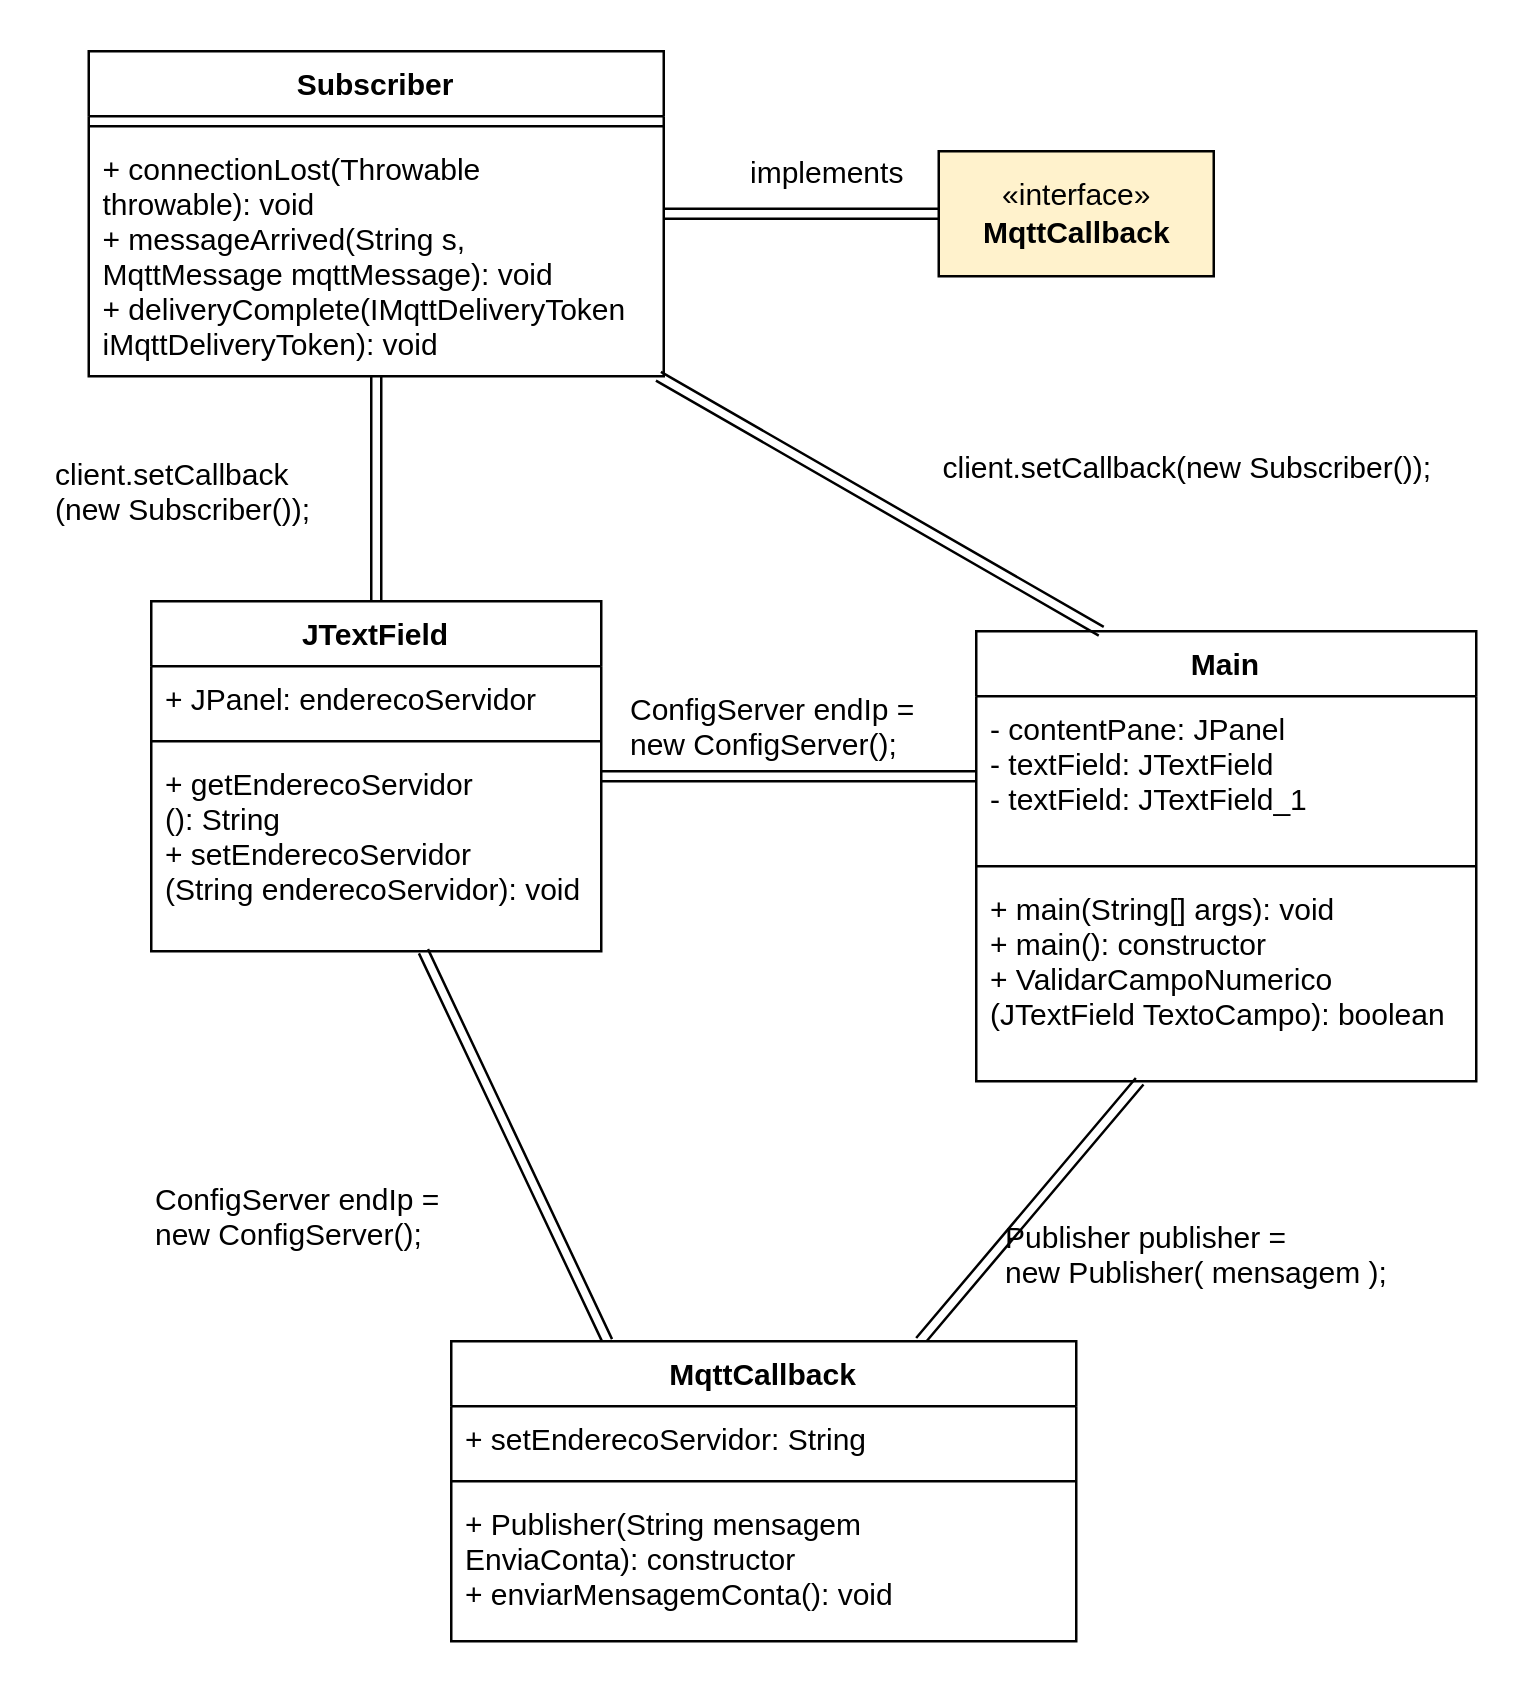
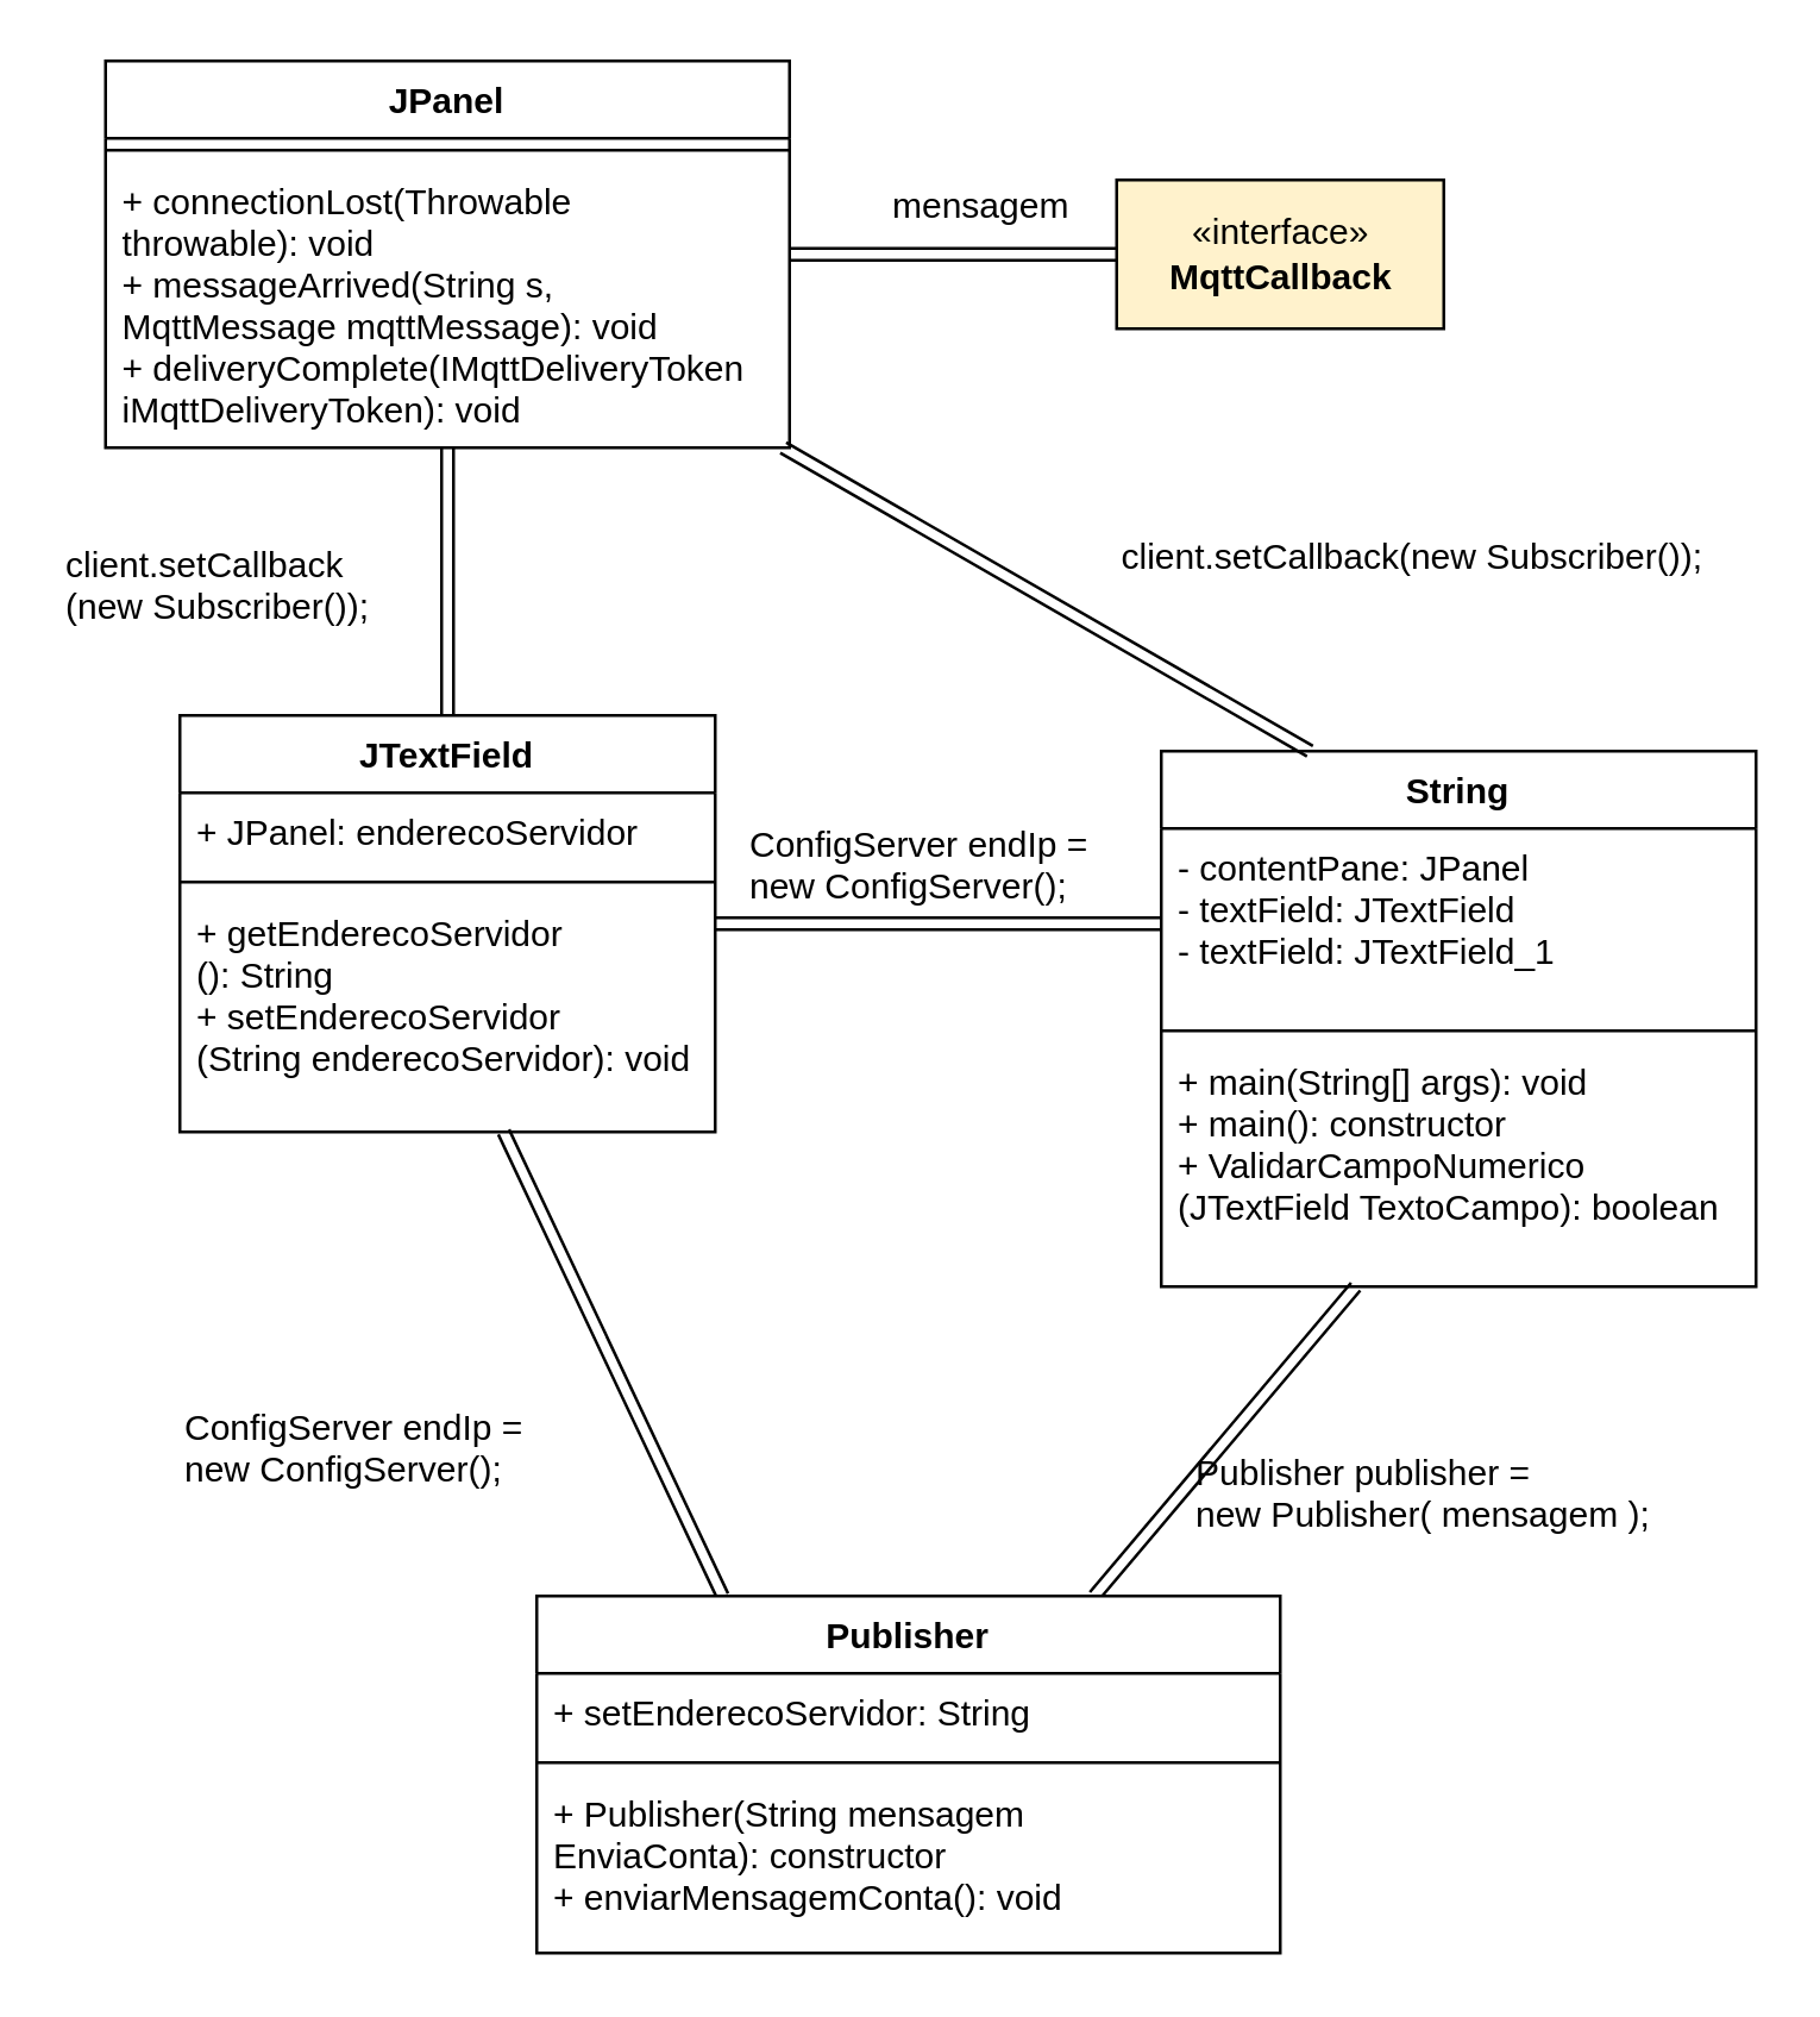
  <mxCell id="0" />
  <mxCell id="1" parent="0" />
  <mxCell id="2" style="edgeStyle=none;shape=link;rounded=0;orthogonalLoop=1;jettySize=auto;html=1;entryX=0;entryY=0.5;entryDx=0;entryDy=0;" parent="1" source="3" target="9" edge="1"><mxGeometry relative="1" as="geometry" /></mxCell>
  <mxCell id="3" value="JTextField" style="swimlane;fontStyle=1;align=center;verticalAlign=top;childLayout=stackLayout;horizontal=1;startSize=26;horizontalStack=0;resizeParent=1;resizeParentMax=0;resizeLast=0;collapsible=1;marginBottom=0;" parent="1" vertex="1"><mxGeometry x="60" y="240" width="180" height="140" as="geometry" /></mxCell>
  <mxCell id="4" value="+ JPanel: enderecoServidor" style="text;strokeColor=none;fillColor=none;align=left;verticalAlign=top;spacingLeft=4;spacingRight=4;overflow=hidden;rotatable=0;points=[[0,0.5],[1,0.5]];portConstraint=eastwest;" parent="3" vertex="1"><mxGeometry y="26" width="180" height="26" as="geometry" /></mxCell>
  <mxCell id="5" value="" style="line;strokeWidth=1;fillColor=none;align=left;verticalAlign=middle;spacingTop=-1;spacingLeft=3;spacingRight=3;rotatable=0;labelPosition=right;points=[];portConstraint=eastwest;" parent="3" vertex="1"><mxGeometry y="52" width="180" height="8" as="geometry" /></mxCell>
  <mxCell id="6" value="+ getEnderecoServidor&#10;(): String&#10;+ setEnderecoServidor&#10;(String enderecoServidor): void" style="text;strokeColor=none;fillColor=none;align=left;verticalAlign=top;spacingLeft=4;spacingRight=4;overflow=hidden;rotatable=0;points=[[0,0.5],[1,0.5]];portConstraint=eastwest;" parent="3" vertex="1"><mxGeometry y="60" width="180" height="80" as="geometry" /></mxCell>
  <mxCell id="7" style="edgeStyle=none;shape=link;rounded=0;orthogonalLoop=1;jettySize=auto;html=1;entryX=0.75;entryY=0;entryDx=0;entryDy=0;" parent="1" source="11" target="14" edge="1"><mxGeometry relative="1" as="geometry"><mxPoint x="489" y="510" as="sourcePoint" /><mxPoint x="488" y="540" as="targetPoint" /></mxGeometry></mxCell>
- <mxCell id="8" value="Main" style="swimlane;fontStyle=1;align=center;verticalAlign=top;childLayout=stackLayout;horizontal=1;startSize=26;horizontalStack=0;resizeParent=1;resizeParentMax=0;resizeLast=0;collapsible=1;marginBottom=0;" parent="1" vertex="1"><mxGeometry x="390" y="252" width="200" height="180" as="geometry" /></mxCell>
+ <mxCell id="8" value="String" style="swimlane;fontStyle=1;align=center;verticalAlign=top;childLayout=stackLayout;horizontal=1;startSize=26;horizontalStack=0;resizeParent=1;resizeParentMax=0;resizeLast=0;collapsible=1;marginBottom=0;" parent="1" vertex="1"><mxGeometry x="390" y="252" width="200" height="180" as="geometry" /></mxCell>
  <mxCell id="9" value="- contentPane: JPanel&#10;- textField: JTextField&#10;- textField: JTextField_1" style="text;strokeColor=none;fillColor=none;align=left;verticalAlign=top;spacingLeft=4;spacingRight=4;overflow=hidden;rotatable=0;points=[[0,0.5],[1,0.5]];portConstraint=eastwest;" parent="8" vertex="1"><mxGeometry y="26" width="200" height="64" as="geometry" /></mxCell>
  <mxCell id="10" value="" style="line;strokeWidth=1;fillColor=none;align=left;verticalAlign=middle;spacingTop=-1;spacingLeft=3;spacingRight=3;rotatable=0;labelPosition=right;points=[];portConstraint=eastwest;" parent="8" vertex="1"><mxGeometry y="90" width="200" height="8" as="geometry" /></mxCell>
  <mxCell id="11" value="+ main(String[] args): void&#10;+ main(): constructor&#10;+ ValidarCampoNumerico&#10;(JTextField TextoCampo): boolean" style="text;strokeColor=none;fillColor=none;align=left;verticalAlign=top;spacingLeft=4;spacingRight=4;overflow=hidden;rotatable=0;points=[[0,0.5],[1,0.5]];portConstraint=eastwest;" parent="8" vertex="1"><mxGeometry y="98" width="200" height="82" as="geometry" /></mxCell>
  <mxCell id="12" value="ConfigServer endIp = &lt;br&gt;new ConfigServer();" style="text;html=1;resizable=0;points=[];autosize=1;align=left;verticalAlign=top;spacingTop=-4;" parent="1" vertex="1"><mxGeometry x="250" y="274" width="130" height="30" as="geometry" /></mxCell>
  <mxCell id="13" style="edgeStyle=none;shape=link;rounded=0;orthogonalLoop=1;jettySize=auto;html=1;exitX=0.25;exitY=0;exitDx=0;exitDy=0;" parent="1" source="14" target="6" edge="1"><mxGeometry relative="1" as="geometry" /></mxCell>
- <mxCell id="14" value="MqttCallback" style="swimlane;fontStyle=1;align=center;verticalAlign=top;childLayout=stackLayout;horizontal=1;startSize=26;horizontalStack=0;resizeParent=1;resizeParentMax=0;resizeLast=0;collapsible=1;marginBottom=0;" parent="1" vertex="1"><mxGeometry x="180" y="536" width="250" height="120" as="geometry" /></mxCell>
+ <mxCell id="14" value="Publisher" style="swimlane;fontStyle=1;align=center;verticalAlign=top;childLayout=stackLayout;horizontal=1;startSize=26;horizontalStack=0;resizeParent=1;resizeParentMax=0;resizeLast=0;collapsible=1;marginBottom=0;" parent="1" vertex="1"><mxGeometry x="180" y="536" width="250" height="120" as="geometry" /></mxCell>
  <mxCell id="15" value="+ setEnderecoServidor: String" style="text;strokeColor=none;fillColor=none;align=left;verticalAlign=top;spacingLeft=4;spacingRight=4;overflow=hidden;rotatable=0;points=[[0,0.5],[1,0.5]];portConstraint=eastwest;" parent="14" vertex="1"><mxGeometry y="26" width="250" height="26" as="geometry" /></mxCell>
  <mxCell id="16" value="" style="line;strokeWidth=1;fillColor=none;align=left;verticalAlign=middle;spacingTop=-1;spacingLeft=3;spacingRight=3;rotatable=0;labelPosition=right;points=[];portConstraint=eastwest;" parent="14" vertex="1"><mxGeometry y="52" width="250" height="8" as="geometry" /></mxCell>
  <mxCell id="17" value="+ Publisher(String mensagem&#10;EnviaConta): constructor&#10;+ enviarMensagemConta(): void" style="text;strokeColor=none;fillColor=none;align=left;verticalAlign=top;spacingLeft=4;spacingRight=4;overflow=hidden;rotatable=0;points=[[0,0.5],[1,0.5]];portConstraint=eastwest;" parent="14" vertex="1"><mxGeometry y="60" width="250" height="60" as="geometry" /></mxCell>
  <mxCell id="18" value="Publisher publisher = &lt;br&gt;new Publisher( mensagem );" style="text;html=1;resizable=0;points=[];autosize=1;align=left;verticalAlign=top;spacingTop=-4;" parent="1" vertex="1"><mxGeometry x="400" y="485" width="170" height="30" as="geometry" /></mxCell>
  <mxCell id="19" value="ConfigServer endIp = &lt;br&gt;new ConfigServer();" style="text;html=1;resizable=0;points=[];autosize=1;align=left;verticalAlign=top;spacingTop=-4;" parent="1" vertex="1"><mxGeometry x="60" y="470" width="130" height="30" as="geometry" /></mxCell>
  <mxCell id="20" style="edgeStyle=none;shape=link;rounded=0;orthogonalLoop=1;jettySize=auto;html=1;entryX=0.5;entryY=0;entryDx=0;entryDy=0;" parent="1" source="23" target="3" edge="1"><mxGeometry relative="1" as="geometry" /></mxCell>
  <mxCell id="21" style="edgeStyle=none;shape=link;rounded=0;orthogonalLoop=1;jettySize=auto;html=1;entryX=0;entryY=0.5;entryDx=0;entryDy=0;" parent="1" source="23" target="27" edge="1"><mxGeometry relative="1" as="geometry" /></mxCell>
  <mxCell id="22" style="edgeStyle=none;shape=link;rounded=0;orthogonalLoop=1;jettySize=auto;html=1;entryX=0.25;entryY=0;entryDx=0;entryDy=0;" edge="1" parent="1" source="23" target="8"><mxGeometry relative="1" as="geometry" /></mxCell>
- <mxCell id="23" value="Subscriber" style="swimlane;fontStyle=1;align=center;verticalAlign=top;childLayout=stackLayout;horizontal=1;startSize=26;horizontalStack=0;resizeParent=1;resizeParentMax=0;resizeLast=0;collapsible=1;marginBottom=0;" parent="1" vertex="1"><mxGeometry x="35" y="20" width="230" height="130" as="geometry" /></mxCell>
+ <mxCell id="23" value="JPanel" style="swimlane;fontStyle=1;align=center;verticalAlign=top;childLayout=stackLayout;horizontal=1;startSize=26;horizontalStack=0;resizeParent=1;resizeParentMax=0;resizeLast=0;collapsible=1;marginBottom=0;" parent="1" vertex="1"><mxGeometry x="35" y="20" width="230" height="130" as="geometry" /></mxCell>
  <mxCell id="24" value="" style="line;strokeWidth=1;fillColor=none;align=left;verticalAlign=middle;spacingTop=-1;spacingLeft=3;spacingRight=3;rotatable=0;labelPosition=right;points=[];portConstraint=eastwest;" parent="23" vertex="1"><mxGeometry y="26" width="230" height="8" as="geometry" /></mxCell>
  <mxCell id="25" value="+ connectionLost(Throwable &#10;throwable): void&#10;+ messageArrived(String s, &#10;MqttMessage mqttMessage): void&#10;+ deliveryComplete(IMqttDeliveryToken &#10;iMqttDeliveryToken): void" style="text;strokeColor=none;fillColor=none;align=left;verticalAlign=top;spacingLeft=4;spacingRight=4;overflow=hidden;rotatable=0;points=[[0,0.5],[1,0.5]];portConstraint=eastwest;" parent="23" vertex="1"><mxGeometry y="34" width="230" height="96" as="geometry" /></mxCell>
  <mxCell id="26" value="client.setCallback&lt;br&gt;(new Subscriber());" style="text;html=1;resizable=0;points=[];autosize=1;align=left;verticalAlign=top;spacingTop=-4;" parent="1" vertex="1"><mxGeometry x="20" y="180" width="120" height="30" as="geometry" /></mxCell>
  <mxCell id="27" value="«interface»&lt;br&gt;&lt;span style=&quot;font-weight: 700&quot;&gt;MqttCallback&lt;/span&gt;" style="html=1;fillColor=#fff2cc;" parent="1" vertex="1"><mxGeometry x="375" y="60" width="110" height="50" as="geometry" /></mxCell>
- <mxCell id="28" value="implements" style="text;html=1;resizable=0;points=[];autosize=1;align=left;verticalAlign=top;spacingTop=-4;" parent="1" vertex="1"><mxGeometry x="298" y="59" width="80" height="20" as="geometry" /></mxCell>
+ <mxCell id="28" value="mensagem" style="text;html=1;resizable=0;points=[];autosize=1;align=left;verticalAlign=top;spacingTop=-4;" parent="1" vertex="1"><mxGeometry x="298" y="59" width="80" height="20" as="geometry" /></mxCell>
  <mxCell id="29" value="client.setCallback(new Subscriber());" style="text;html=1;resizable=0;points=[];autosize=1;align=left;verticalAlign=top;spacingTop=-4;" vertex="1" parent="1"><mxGeometry x="375" y="177" width="210" height="20" as="geometry" /></mxCell>
